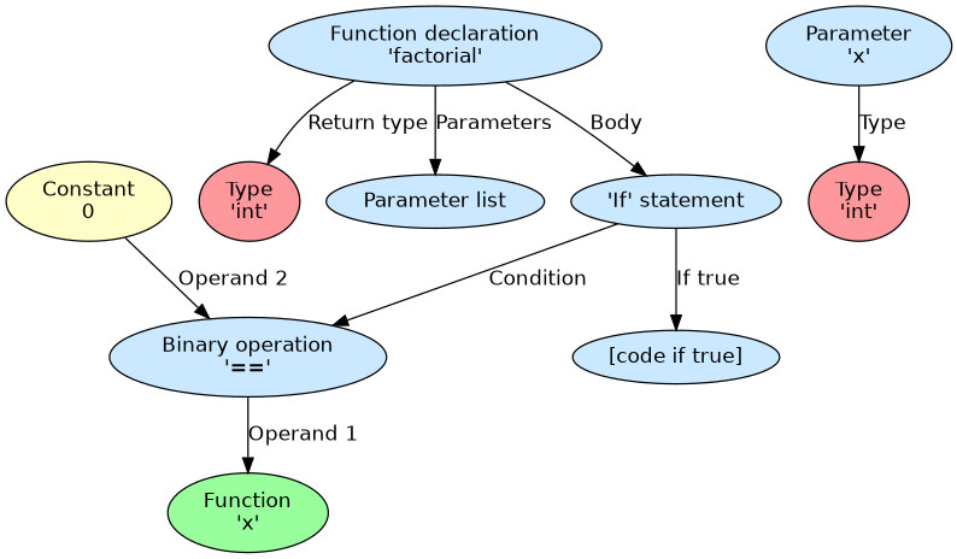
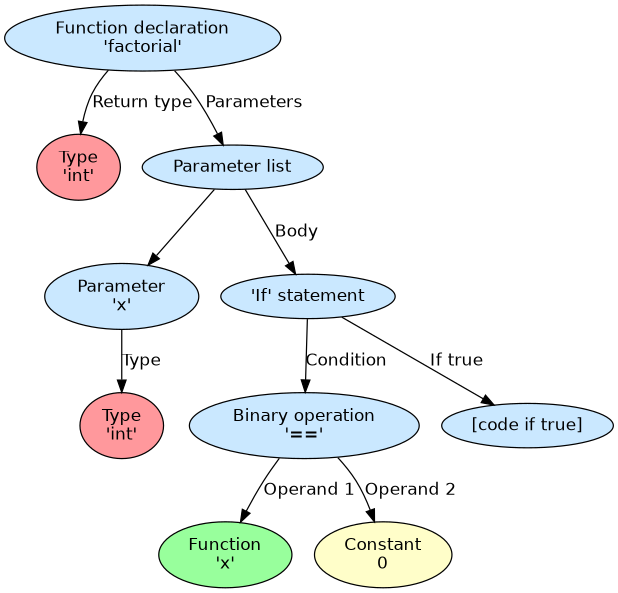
  digraph {
    node [fillcolor="#cae8ff" fontname=Helvetica style=filled]
    edge [fontname=Helvetica]
    n1 [fillcolor="#98ff9c" label="Function\n'x'"]
    n2 [fillcolor="#ff989c" label="Type\n'int'"]
    n3 [fillcolor="#ff989c" label="Type\n'int'"]
    n4 [fillcolor="#fffec9" label="Constant\n0"]
    n5 [label="Function declaration\n'factorial'"]
    n6 [label="Parameter list"]
    n7 [label="Parameter\n'x'"]
    n8 [label="'If' statement"]
    n9 [label="Binary operation\n'=='"]
    n10 [label="[code if true]"]
    subgraph sub_1 {
      n1
    }
    subgraph sub_2 {
      n2
      n3
    }
    subgraph sub_3 {
      n4
    }
    subgraph sub_4 {
      n5
      n6
      n7
      n8
      n9
      n10
    }
    n5 -> n2 [label="Return type"]
    n5 -> n6 [label=Parameters]
-   n5 -> n8 [label=Body]
+   n6 -> n8 [label=Body]
+   n6 -> n7
    n7 -> n3 [label=Type]
    n8 -> n9 [label=Condition]
    n8 -> n10 [label="If true"]
    n9 -> n1 [label="Operand 1"]
-   n4 -> n9 [label="Operand 2"]
+   n9 -> n4 [label="Operand 2"]
  }
